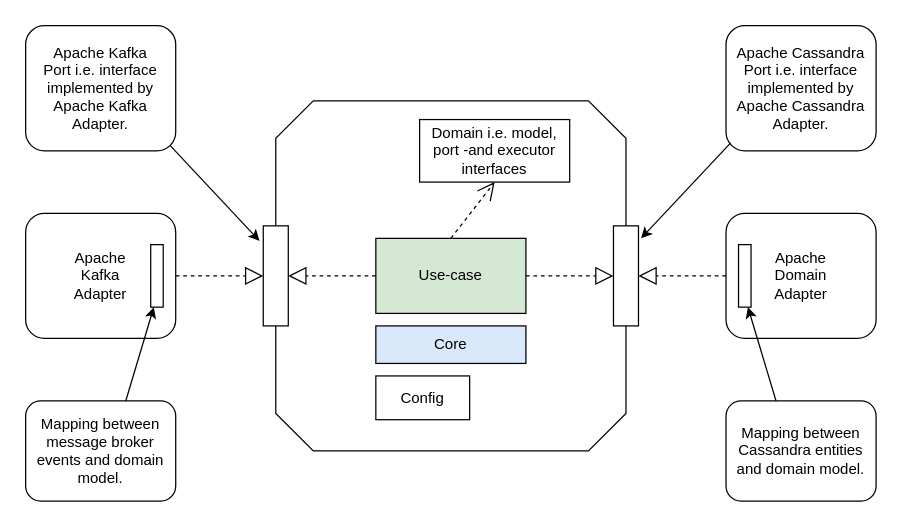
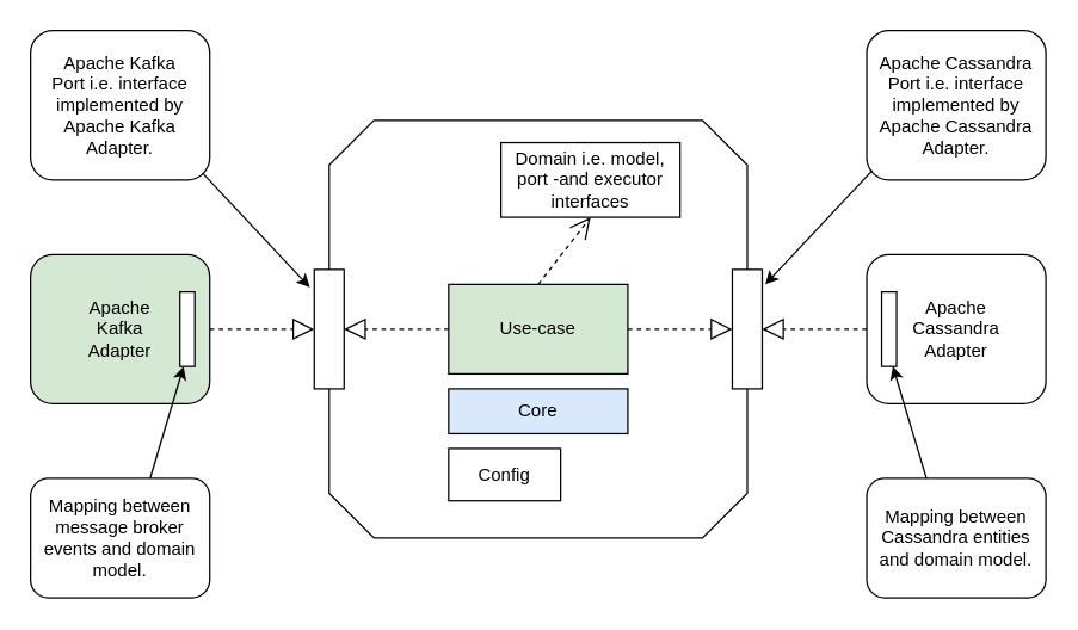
  <mxCell id="0" />
  <mxCell id="1" parent="0" />
  <mxCell id="2" value="" style="whiteSpace=wrap;html=1;shape=mxgraph.basic.octagon2;align=center;verticalAlign=middle;dx=15;" parent="1" vertex="1"><mxGeometry x="220" y="80" width="280" height="280" as="geometry" /></mxCell>
  <mxCell id="3" value="Config" style="rounded=0;whiteSpace=wrap;html=1;" parent="1" vertex="1"><mxGeometry x="300" y="300" width="75" height="35" as="geometry" /></mxCell>
  <mxCell id="4" value="Core" style="rounded=0;whiteSpace=wrap;html=1;fillColor=#dae8fc;" parent="1" vertex="1"><mxGeometry x="300" y="260" width="120" height="30" as="geometry" /></mxCell>
  <mxCell id="5" value="Use-case" style="rounded=0;whiteSpace=wrap;html=1;fillColor=#d5e8d4;" parent="1" vertex="1"><mxGeometry x="300" y="190" width="120" height="60" as="geometry" /></mxCell>
  <mxCell id="6" value="Domain i.e. model, p&lt;span style=&quot;background-color: transparent; color: light-dark(rgb(0, 0, 0), rgb(255, 255, 255));&quot;&gt;ort -and executor interfaces&lt;/span&gt;" style="rounded=0;whiteSpace=wrap;html=1;" parent="1" vertex="1"><mxGeometry x="335" y="95" width="120" height="50" as="geometry" /></mxCell>
  <mxCell id="7" value="" style="endArrow=block;dashed=1;endFill=0;endSize=12;html=1;rounded=0;entryX=0;entryY=0.5;entryDx=0;entryDy=0;" parent="1" source="11" target="8" edge="1"><mxGeometry width="160" relative="1" as="geometry"><mxPoint x="180" y="230" as="sourcePoint" /><mxPoint x="150" y="280" as="targetPoint" /></mxGeometry></mxCell>
  <mxCell id="8" value="" style="rounded=0;whiteSpace=wrap;html=1;" parent="1" vertex="1"><mxGeometry x="210" y="180" width="20" height="80" as="geometry" /></mxCell>
  <mxCell id="9" value="" style="endArrow=block;dashed=1;endFill=0;endSize=12;html=1;rounded=0;entryX=1;entryY=0.5;entryDx=0;entryDy=0;exitX=0;exitY=0.5;exitDx=0;exitDy=0;" parent="1" source="12" target="10" edge="1"><mxGeometry width="160" relative="1" as="geometry"><mxPoint x="540" y="230" as="sourcePoint" /><mxPoint x="340" y="280" as="targetPoint" /></mxGeometry></mxCell>
  <mxCell id="10" value="" style="rounded=0;whiteSpace=wrap;html=1;" parent="1" vertex="1"><mxGeometry x="490" y="180" width="20" height="80" as="geometry" /></mxCell>
- <mxCell id="11" value="&lt;div&gt;Apache&lt;/div&gt;&lt;div&gt;Kafka&lt;/div&gt;&lt;div&gt;&lt;div&gt;Adapter&lt;/div&gt;&lt;/div&gt;" style="rounded=1;whiteSpace=wrap;html=1;" parent="1" vertex="1"><mxGeometry x="20" y="170" width="120" height="100" as="geometry" /></mxCell>
- <mxCell id="12" value="Apache&lt;div&gt;Domain&lt;div&gt;Adapter&lt;/div&gt;&lt;/div&gt;" style="rounded=1;whiteSpace=wrap;html=1;align=center;" parent="1" vertex="1"><mxGeometry x="580" y="170" width="120" height="100" as="geometry" /></mxCell>
+ <mxCell id="11" value="&lt;div&gt;Apache&lt;/div&gt;&lt;div&gt;Kafka&lt;/div&gt;&lt;div&gt;&lt;div&gt;Adapter&lt;/div&gt;&lt;/div&gt;" style="rounded=1;whiteSpace=wrap;html=1;fillColor=#d5e8d4;" parent="1" vertex="1"><mxGeometry x="20" y="170" width="120" height="100" as="geometry" /></mxCell>
+ <mxCell id="12" value="Apache&lt;div&gt;Cassandra&lt;div&gt;Adapter&lt;/div&gt;&lt;/div&gt;" style="rounded=1;whiteSpace=wrap;html=1;align=center;" parent="1" vertex="1"><mxGeometry x="580" y="170" width="120" height="100" as="geometry" /></mxCell>
  <mxCell id="13" value="" style="endArrow=open;endSize=12;dashed=1;html=1;rounded=0;entryX=0.5;entryY=1;entryDx=0;entryDy=0;" parent="1" target="6" edge="1"><mxGeometry width="160" relative="1" as="geometry"><mxPoint x="360" y="190" as="sourcePoint" /><mxPoint x="370" y="260" as="targetPoint" /></mxGeometry></mxCell>
  <mxCell id="14" value="Apache Kafka&lt;div&gt;Port i.e. interface&lt;/div&gt;&lt;div&gt;implemented by&lt;/div&gt;&lt;div&gt;Apache Kafka&lt;/div&gt;&lt;div&gt;Adapter.&lt;/div&gt;" style="rounded=1;whiteSpace=wrap;html=1;" parent="1" vertex="1"><mxGeometry x="20" y="20" width="120" height="100" as="geometry" /></mxCell>
  <mxCell id="15" value="Apache Cassandra&lt;div&gt;Port i.e. interface&lt;/div&gt;&lt;div&gt;implemented by&lt;/div&gt;&lt;div&gt;Apache&amp;nbsp;&lt;span style=&quot;background-color: transparent; color: light-dark(rgb(0, 0, 0), rgb(255, 255, 255));&quot;&gt;Cassandra&lt;/span&gt;&lt;/div&gt;&lt;div&gt;Adapter.&lt;/div&gt;" style="rounded=1;whiteSpace=wrap;html=1;" parent="1" vertex="1"><mxGeometry x="580" y="20" width="120" height="100" as="geometry" /></mxCell>
  <mxCell id="16" value="" style="rounded=0;whiteSpace=wrap;html=1;" parent="1" vertex="1"><mxGeometry x="590" y="195" width="10" height="50" as="geometry" /></mxCell>
  <mxCell id="17" value="" style="rounded=0;whiteSpace=wrap;html=1;" parent="1" vertex="1"><mxGeometry x="120" y="195" width="10" height="50" as="geometry" /></mxCell>
  <mxCell id="18" value="Mapping between message broker events and domain model." style="rounded=1;whiteSpace=wrap;html=1;" parent="1" vertex="1"><mxGeometry x="20" y="320" width="120" height="80" as="geometry" /></mxCell>
  <mxCell id="19" value="" style="endArrow=classic;html=1;rounded=0;exitX=0.667;exitY=0;exitDx=0;exitDy=0;entryX=0.25;entryY=1;entryDx=0;entryDy=0;exitPerimeter=0;" parent="1" source="18" target="17" edge="1"><mxGeometry width="50" height="50" relative="1" as="geometry"><mxPoint x="144" y="124" as="sourcePoint" /><mxPoint x="216" y="199" as="targetPoint" /></mxGeometry></mxCell>
  <mxCell id="20" value="Mapping between Cassandra entities and domain model." style="rounded=1;whiteSpace=wrap;html=1;" parent="1" vertex="1"><mxGeometry x="580" y="320" width="120" height="80" as="geometry" /></mxCell>
  <mxCell id="21" value="" style="endArrow=classic;html=1;rounded=0;entryX=0.75;entryY=1;entryDx=0;entryDy=0;" parent="1" target="16" edge="1"><mxGeometry width="50" height="50" relative="1" as="geometry"><mxPoint x="620" y="320" as="sourcePoint" /><mxPoint x="133" y="255" as="targetPoint" /></mxGeometry></mxCell>
  <mxCell id="22" value="" style="endArrow=block;dashed=1;endFill=0;endSize=12;html=1;rounded=0;entryX=1;entryY=0.5;entryDx=0;entryDy=0;exitX=0;exitY=0.5;exitDx=0;exitDy=0;" parent="1" source="5" target="8" edge="1"><mxGeometry width="160" relative="1" as="geometry"><mxPoint x="150" y="230" as="sourcePoint" /><mxPoint x="220" y="230" as="targetPoint" /></mxGeometry></mxCell>
  <mxCell id="23" value="" style="endArrow=block;dashed=1;endFill=0;endSize=12;html=1;rounded=0;entryX=0;entryY=0.5;entryDx=0;entryDy=0;exitX=1;exitY=0.5;exitDx=0;exitDy=0;" parent="1" source="5" target="10" edge="1"><mxGeometry width="160" relative="1" as="geometry"><mxPoint x="590" y="230" as="sourcePoint" /><mxPoint x="520" y="230" as="targetPoint" /></mxGeometry></mxCell>
  <mxCell id="24" value="" style="endArrow=classic;html=1;rounded=0;exitX=0.962;exitY=0.957;exitDx=0;exitDy=0;entryX=-0.15;entryY=0.15;entryDx=0;entryDy=0;entryPerimeter=0;exitPerimeter=0;" parent="1" source="14" target="8" edge="1"><mxGeometry width="50" height="50" relative="1" as="geometry"><mxPoint x="340" y="270" as="sourcePoint" /><mxPoint x="390" y="220" as="targetPoint" /></mxGeometry></mxCell>
  <mxCell id="25" value="" style="endArrow=classic;html=1;rounded=0;exitX=0.031;exitY=0.936;exitDx=0;exitDy=0;entryX=1.1;entryY=0.125;entryDx=0;entryDy=0;entryPerimeter=0;exitPerimeter=0;" parent="1" source="15" target="10" edge="1"><mxGeometry width="50" height="50" relative="1" as="geometry"><mxPoint x="560" y="110" as="sourcePoint" /><mxPoint x="550" y="170" as="targetPoint" /></mxGeometry></mxCell>
